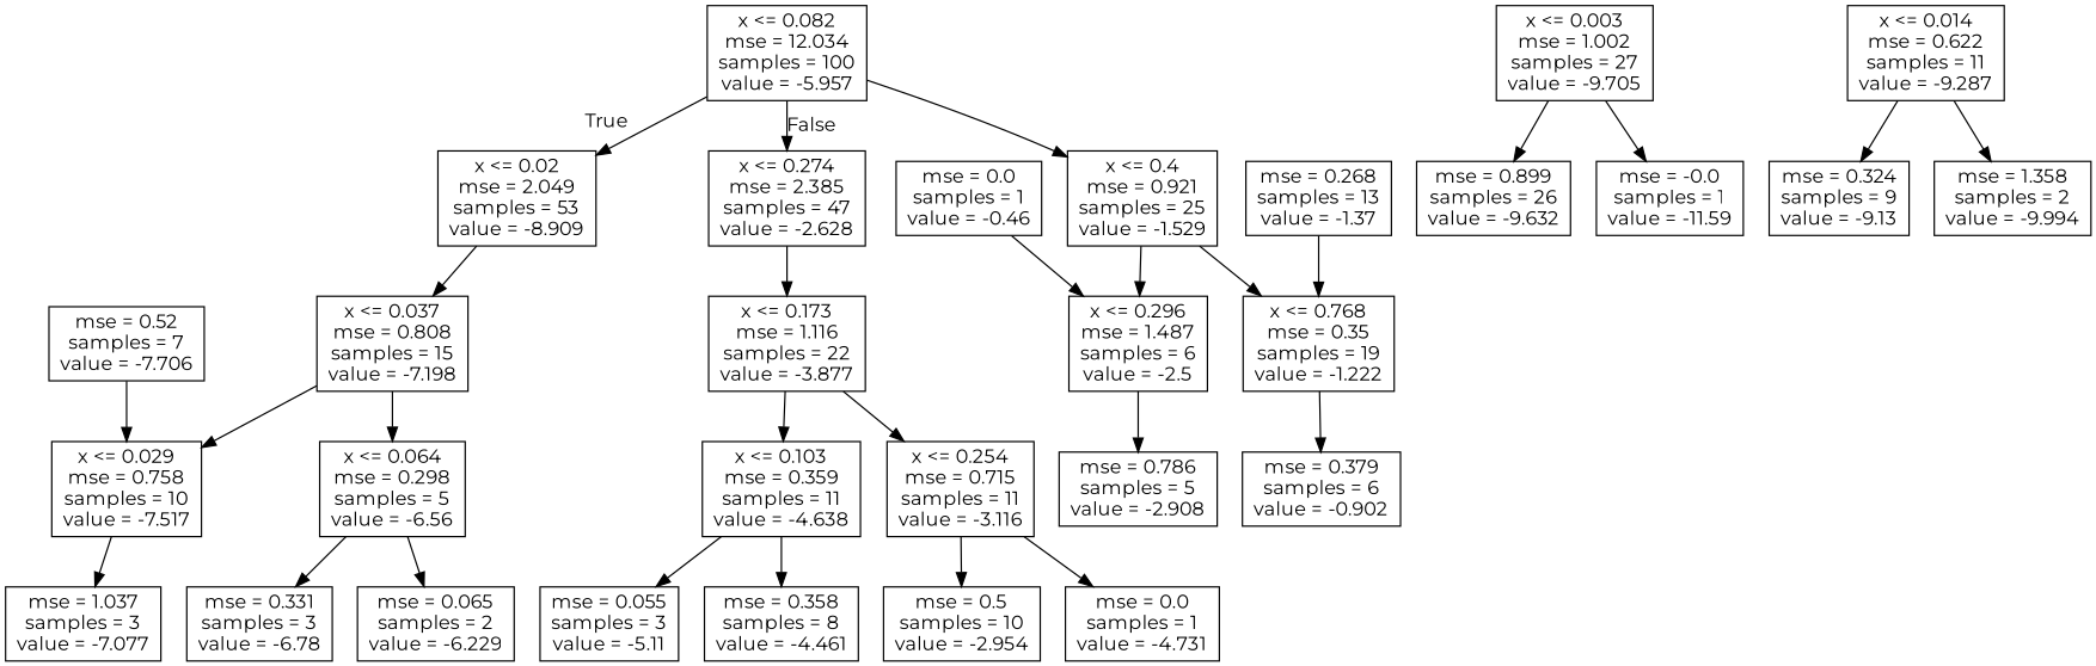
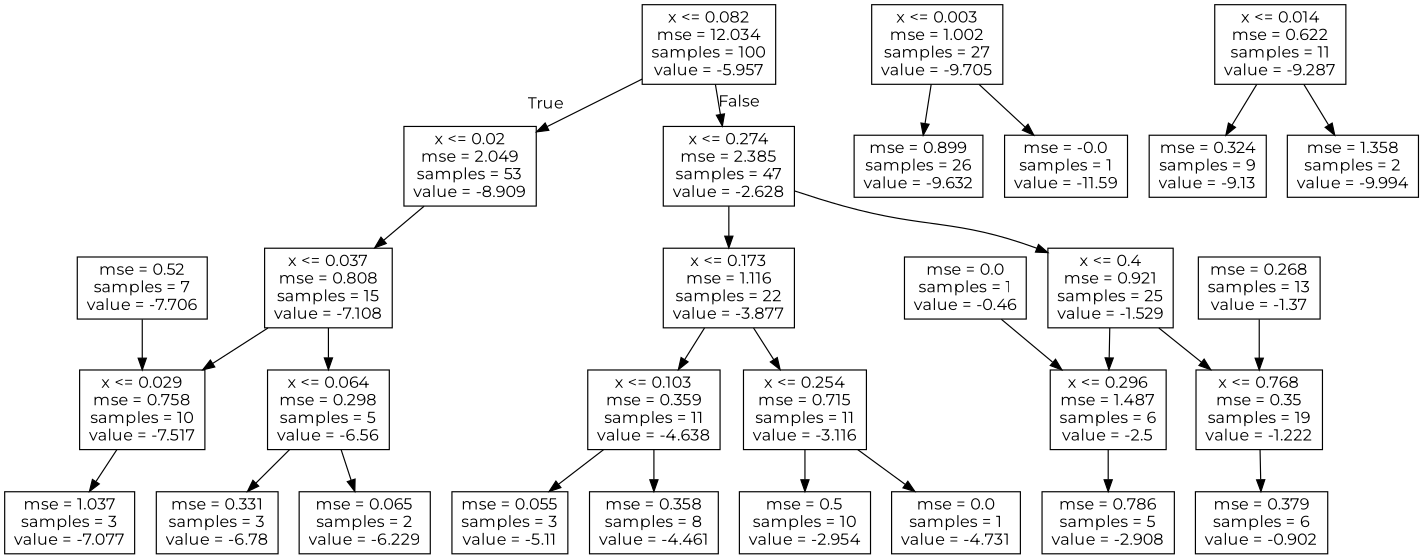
  digraph {
    fontname=Montserrat
    node [fontname=Montserrat shape=box]
    edge [fontname=Montserrat]
    n1 [label="x <= 0.082\nmse = 12.034\nsamples = 100\nvalue = -5.957"]
    n2 [label="x <= 0.02\nmse = 2.049\nsamples = 53\nvalue = -8.909"]
    n3 [label="x <= 0.274\nmse = 2.385\nsamples = 47\nvalue = -2.628"]
-   n4 [label="x <= 0.037\nmse = 0.808\nsamples = 15\nvalue = -7.198"]
+   n4 [label="x <= 0.037\nmse = 0.808\nsamples = 15\nvalue = -7.108"]
    n5 [label="x <= 0.173\nmse = 1.116\nsamples = 22\nvalue = -3.877"]
    n6 [label="x <= 0.4\nmse = 0.921\nsamples = 25\nvalue = -1.529"]
    n7 [label="x <= 0.029\nmse = 0.758\nsamples = 10\nvalue = -7.517"]
    n8 [label="x <= 0.064\nmse = 0.298\nsamples = 5\nvalue = -6.56"]
    n9 [label="x <= 0.003\nmse = 1.002\nsamples = 27\nvalue = -9.705"]
    n10 [label="mse = 0.899\nsamples = 26\nvalue = -9.632"]
    n11 [label="mse = -0.0\nsamples = 1\nvalue = -11.59"]
    n12 [label="x <= 0.014\nmse = 0.622\nsamples = 11\nvalue = -9.287"]
    n13 [label="mse = 0.324\nsamples = 9\nvalue = -9.13"]
    n14 [label="mse = 1.358\nsamples = 2\nvalue = -9.994"]
    n15 [label="mse = 1.037\nsamples = 3\nvalue = -7.077"]
    n16 [label="mse = 0.331\nsamples = 3\nvalue = -6.78"]
    n17 [label="mse = 0.065\nsamples = 2\nvalue = -6.229"]
    n18 [label="mse = 0.52\nsamples = 7\nvalue = -7.706"]
    n19 [label="x <= 0.103\nmse = 0.359\nsamples = 11\nvalue = -4.638"]
    n20 [label="x <= 0.254\nmse = 0.715\nsamples = 11\nvalue = -3.116"]
    n21 [label="x <= 0.296\nmse = 1.487\nsamples = 6\nvalue = -2.5"]
    n22 [label="x <= 0.768\nmse = 0.35\nsamples = 19\nvalue = -1.222"]
    n23 [label="mse = 0.055\nsamples = 3\nvalue = -5.11"]
    n24 [label="mse = 0.358\nsamples = 8\nvalue = -4.461"]
    n25 [label="mse = 0.5\nsamples = 10\nvalue = -2.954"]
    n26 [label="mse = 0.0\nsamples = 1\nvalue = -4.731"]
    n27 [label="mse = 0.786\nsamples = 5\nvalue = -2.908"]
    n28 [label="mse = 0.379\nsamples = 6\nvalue = -0.902"]
    n29 [label="mse = 0.0\nsamples = 1\nvalue = -0.46"]
    n30 [label="mse = 0.268\nsamples = 13\nvalue = -1.37"]
    n1 -> n2 [headlabel=True labelangle=45 labeldistance=2.5]
    n1 -> n3 [headlabel=False labelangle=-45 labeldistance=2.5]
    n2 -> n4
    n3 -> n5
-   n1 -> n6
+   n3 -> n6
    n4 -> n7
    n4 -> n8
    n5 -> n19
    n5 -> n20
    n6 -> n21
    n6 -> n22
    n7 -> n15
    n8 -> n16
    n8 -> n17
    n9 -> n10
    n9 -> n11
    n12 -> n13
    n12 -> n14
    n18 -> n7
    n19 -> n23
    n19 -> n24
    n20 -> n25
    n20 -> n26
    n21 -> n27
    n22 -> n28
    n29 -> n21
    n30 -> n22
  }
